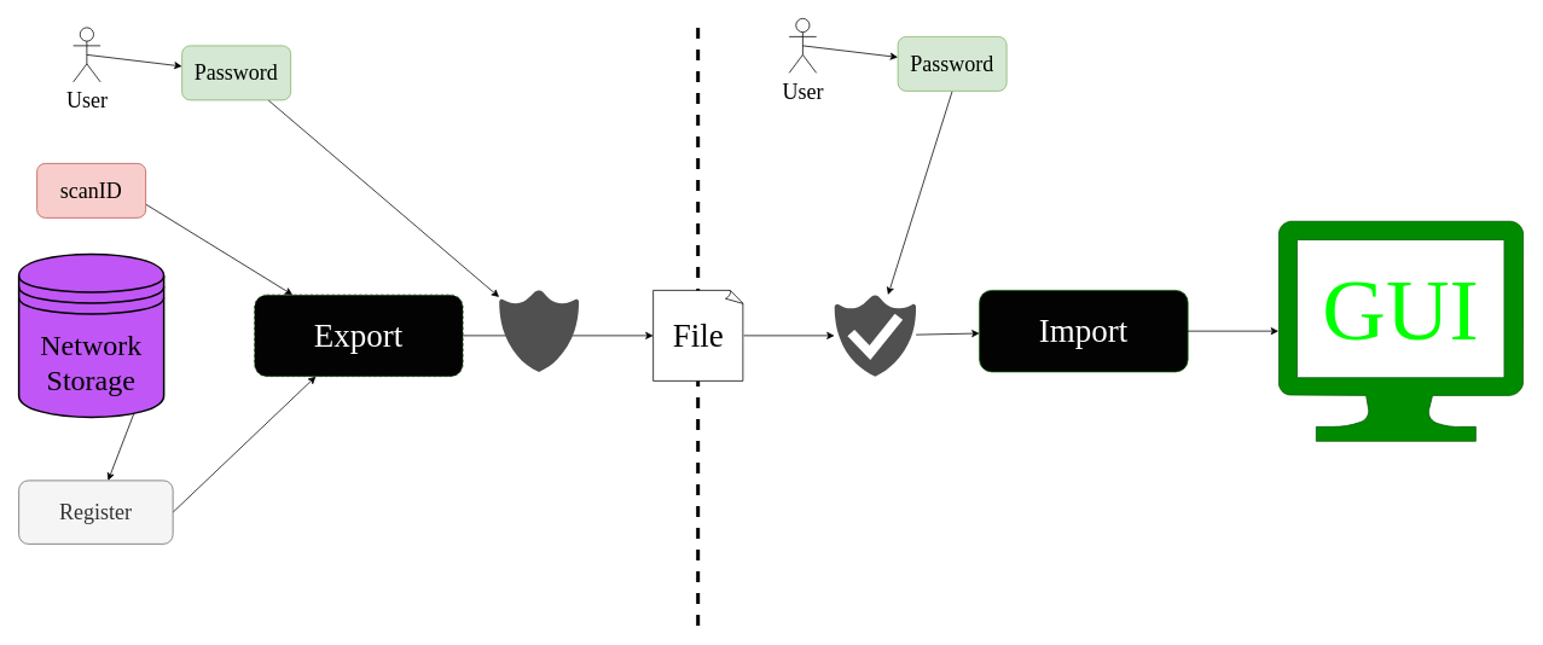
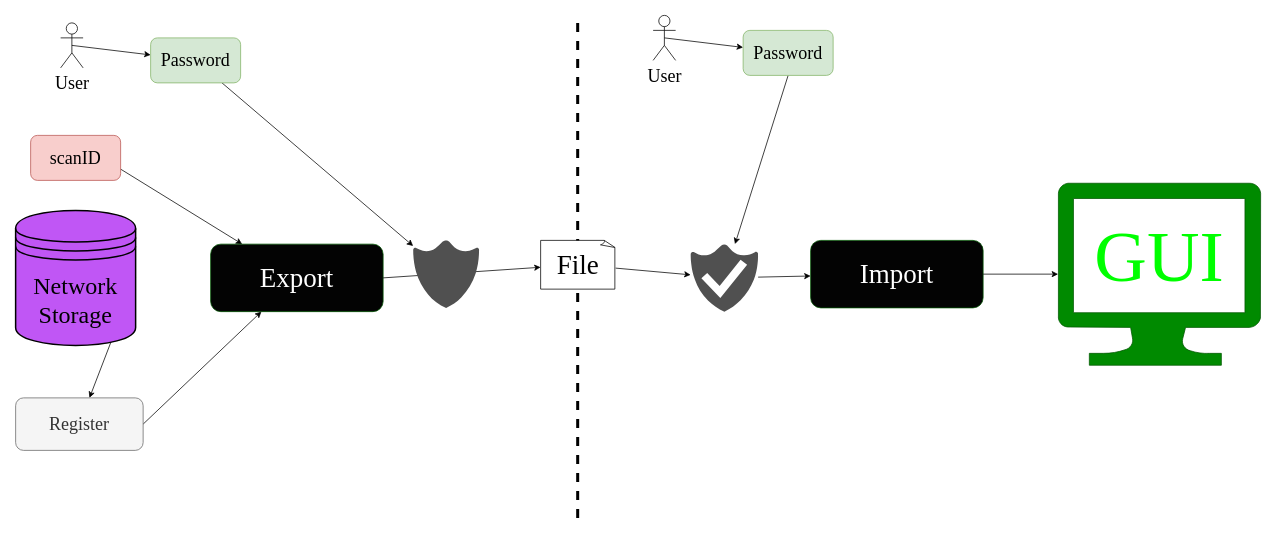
  <mxCell id="0" />
  <mxCell id="1" parent="0" />
  <mxCell id="2" value="" style="endArrow=none;dashed=1;html=1;fontFamily=Consolas;fontSize=36;strokeWidth=4;" edge="1" parent="1"><mxGeometry width="50" height="50" relative="1" as="geometry"><mxPoint x="769.41" y="690" as="sourcePoint" /><mxPoint x="769.41" y="30" as="targetPoint" /></mxGeometry></mxCell>
  <mxCell id="3" style="edgeStyle=none;html=1;exitX=1;exitY=0.75;exitDx=0;exitDy=0;fontFamily=Consolas;fontSize=36;" edge="1" parent="1" source="4" target="13"><mxGeometry relative="1" as="geometry" /></mxCell>
  <mxCell id="4" value="scanID" style="rounded=1;whiteSpace=wrap;html=1;fontFamily=Consolas;fontSize=24;fillColor=#f8cecc;strokeColor=#b85450;" vertex="1" parent="1"><mxGeometry x="40" y="180" width="120" height="60" as="geometry" /></mxCell>
  <mxCell id="5" style="edgeStyle=none;html=1;exitX=1;exitY=0.5;exitDx=0;exitDy=0;fontFamily=Consolas;fontSize=36;" edge="1" parent="1" source="6" target="8"><mxGeometry relative="1" as="geometry" /></mxCell>
  <mxCell id="6" value="Network Storage" style="shape=datastore;whiteSpace=wrap;html=1;strokeWidth=2;fontFamily=Consolas;fontSize=32;gradientDirection=radial;fillColor=#C056F5;" vertex="1" parent="1"><mxGeometry x="20" y="280" width="160" height="180" as="geometry" /></mxCell>
  <mxCell id="7" style="edgeStyle=none;html=1;exitX=1;exitY=0.5;exitDx=0;exitDy=0;fontFamily=Consolas;fontSize=36;" edge="1" parent="1" source="8" target="13"><mxGeometry relative="1" as="geometry" /></mxCell>
  <mxCell id="8" value="Register" style="rounded=1;whiteSpace=wrap;html=1;fontFamily=Consolas;fontSize=24;fillColor=#f5f5f5;strokeColor=#666666;fontColor=#333333;" vertex="1" parent="1"><mxGeometry x="20" y="530" width="170" height="70" as="geometry" /></mxCell>
  <mxCell id="9" style="edgeStyle=none;html=1;exitX=0.5;exitY=0.5;exitDx=0;exitDy=0;exitPerimeter=0;fontFamily=Consolas;fontSize=36;" edge="1" parent="1" source="10" target="12"><mxGeometry relative="1" as="geometry" /></mxCell>
  <mxCell id="10" value="User" style="shape=umlActor;verticalLabelPosition=bottom;verticalAlign=top;html=1;outlineConnect=0;fontFamily=Consolas;fontSize=24;" vertex="1" parent="1"><mxGeometry x="80" y="30" width="30" height="60" as="geometry" /></mxCell>
  <mxCell id="11" style="edgeStyle=none;html=1;fontFamily=Consolas;fontSize=36;" edge="1" parent="1" source="12" target="16"><mxGeometry relative="1" as="geometry"><mxPoint x="590" y="350" as="targetPoint" /></mxGeometry></mxCell>
  <mxCell id="12" value="Password" style="rounded=1;whiteSpace=wrap;html=1;fontFamily=Consolas;fontSize=24;fillColor=#d5e8d4;strokeColor=#82b366;" vertex="1" parent="1"><mxGeometry x="200" y="50" width="120" height="60" as="geometry" /></mxCell>
- <mxCell id="13" value="Export" style="rounded=1;whiteSpace=wrap;html=1;fontFamily=Consolas;fillColor=#030303;fontColor=#ffffff;strokeColor=#005700;gradientColor=none;gradientDirection=radial;fontSize=36;dashed=1;" vertex="1" parent="1"><mxGeometry x="280" y="325" width="230" height="90" as="geometry" /></mxCell>
+ <mxCell id="13" value="Export" style="rounded=1;whiteSpace=wrap;html=1;fontFamily=Consolas;fillColor=#030303;fontColor=#ffffff;strokeColor=#005700;gradientColor=none;gradientDirection=radial;fontSize=36;" vertex="1" parent="1"><mxGeometry x="280" y="325" width="230" height="90" as="geometry" /></mxCell>
  <mxCell id="14" style="edgeStyle=none;html=1;exitX=1;exitY=0.5;exitDx=0;exitDy=0;fontFamily=Consolas;fontSize=36;" edge="1" parent="1" source="13" target="15"><mxGeometry relative="1" as="geometry"><mxPoint x="170" y="235" as="sourcePoint" /><mxPoint x="680" y="370" as="targetPoint" /></mxGeometry></mxCell>
- <mxCell id="15" value="File" style="whiteSpace=wrap;html=1;shape=mxgraph.basic.document;fontFamily=Consolas;fontSize=36;" vertex="1" parent="1"><mxGeometry x="720" y="320" width="100" height="100" as="geometry" /></mxCell>
+ <mxCell id="15" value="File" style="whiteSpace=wrap;html=1;shape=mxgraph.basic.document;fontFamily=Consolas;fontSize=36;" vertex="1" parent="1"><mxGeometry x="720" y="320" width="100" height="65" as="geometry" /></mxCell>
  <mxCell id="16" value="" style="sketch=0;pointerEvents=1;shadow=0;dashed=0;html=1;strokeColor=none;labelPosition=center;verticalLabelPosition=bottom;verticalAlign=top;align=center;fillColor=#505050;shape=mxgraph.mscae.intune.protection;fontFamily=Consolas;fontSize=36;" vertex="1" parent="1"><mxGeometry x="550" y="320" width="88" height="90" as="geometry" /></mxCell>
  <mxCell id="17" value="" style="sketch=0;pointerEvents=1;shadow=0;dashed=0;html=1;strokeColor=none;labelPosition=center;verticalLabelPosition=bottom;verticalAlign=top;align=center;fillColor=#505050;shape=mxgraph.mscae.intune.end_protection;fontFamily=Consolas;fontSize=36;" vertex="1" parent="1"><mxGeometry x="920" y="325" width="90" height="90" as="geometry" /></mxCell>
  <mxCell id="18" style="edgeStyle=none;html=1;fontFamily=Consolas;fontSize=36;" edge="1" parent="1" source="15" target="17"><mxGeometry relative="1" as="geometry"><mxPoint x="520" y="380" as="sourcePoint" /><mxPoint x="730" y="380" as="targetPoint" /></mxGeometry></mxCell>
  <mxCell id="19" value="Import" style="rounded=1;whiteSpace=wrap;html=1;fontFamily=Consolas;fillColor=#030303;fontColor=#ffffff;strokeColor=#005700;gradientColor=none;gradientDirection=radial;fontSize=36;" vertex="1" parent="1"><mxGeometry x="1080" y="320" width="230" height="90" as="geometry" /></mxCell>
  <mxCell id="20" style="edgeStyle=none;html=1;fontFamily=Consolas;fontSize=36;" edge="1" parent="1" source="17" target="19"><mxGeometry relative="1" as="geometry"><mxPoint x="830" y="380" as="sourcePoint" /><mxPoint x="930" y="380" as="targetPoint" /></mxGeometry></mxCell>
  <mxCell id="21" style="edgeStyle=none;html=1;exitX=0.5;exitY=0.5;exitDx=0;exitDy=0;exitPerimeter=0;fontFamily=Consolas;fontSize=36;" edge="1" parent="1" source="22" target="24"><mxGeometry relative="1" as="geometry" /></mxCell>
  <mxCell id="22" value="User" style="shape=umlActor;verticalLabelPosition=bottom;verticalAlign=top;html=1;outlineConnect=0;fontFamily=Consolas;fontSize=24;" vertex="1" parent="1"><mxGeometry x="870" y="20" width="30" height="60" as="geometry" /></mxCell>
  <mxCell id="23" style="edgeStyle=none;html=1;exitX=0.5;exitY=1;exitDx=0;exitDy=0;fontFamily=Consolas;fontSize=36;" edge="1" parent="1" source="24" target="17"><mxGeometry relative="1" as="geometry" /></mxCell>
  <mxCell id="24" value="Password" style="rounded=1;whiteSpace=wrap;html=1;fontFamily=Consolas;fontSize=24;fillColor=#d5e8d4;strokeColor=#82b366;" vertex="1" parent="1"><mxGeometry x="990" y="40" width="120" height="60" as="geometry" /></mxCell>
  <mxCell id="25" style="edgeStyle=none;html=1;fontFamily=Consolas;fontSize=36;" edge="1" parent="1" source="19" target="26"><mxGeometry relative="1" as="geometry"><mxPoint x="1060" y="110" as="sourcePoint" /><mxPoint x="1460" y="365" as="targetPoint" /></mxGeometry></mxCell>
  <mxCell id="26" value="" style="sketch=0;aspect=fixed;pointerEvents=1;shadow=0;dashed=0;html=1;strokeColor=#005700;labelPosition=center;verticalLabelPosition=bottom;verticalAlign=top;align=center;fillColor=#008a00;shape=mxgraph.azure.computer;labelBackgroundColor=none;fontFamily=Consolas;fontSize=50;fontColor=#ffffff;" vertex="1" parent="1"><mxGeometry x="1410" y="243.5" width="270" height="243" as="geometry" /></mxCell>
  <mxCell id="27" value="&lt;font face=&quot;Consolas&quot; color=&quot;#00ff00&quot; style=&quot;font-size: 97px;&quot;&gt;GUI&lt;/font&gt;" style="text;html=1;strokeColor=none;fillColor=none;align=center;verticalAlign=middle;whiteSpace=wrap;rounded=0;fontSize=97;" vertex="1" parent="1"><mxGeometry x="1430" y="267" width="230" height="150" as="geometry" /></mxCell>
